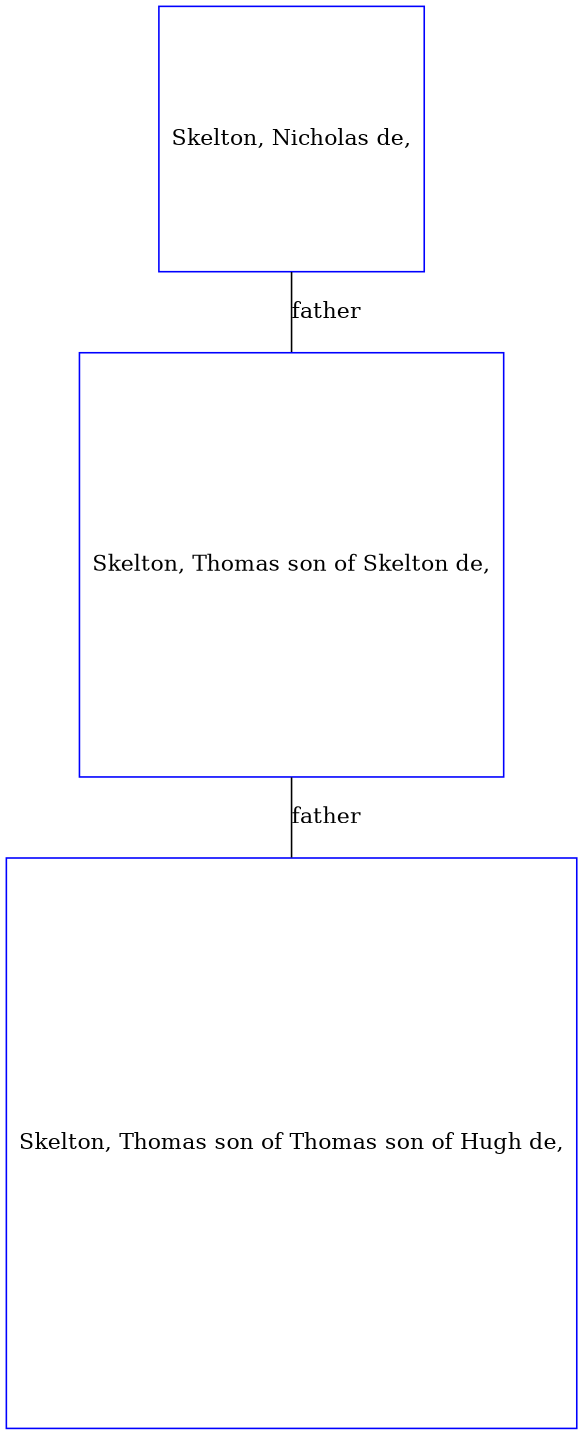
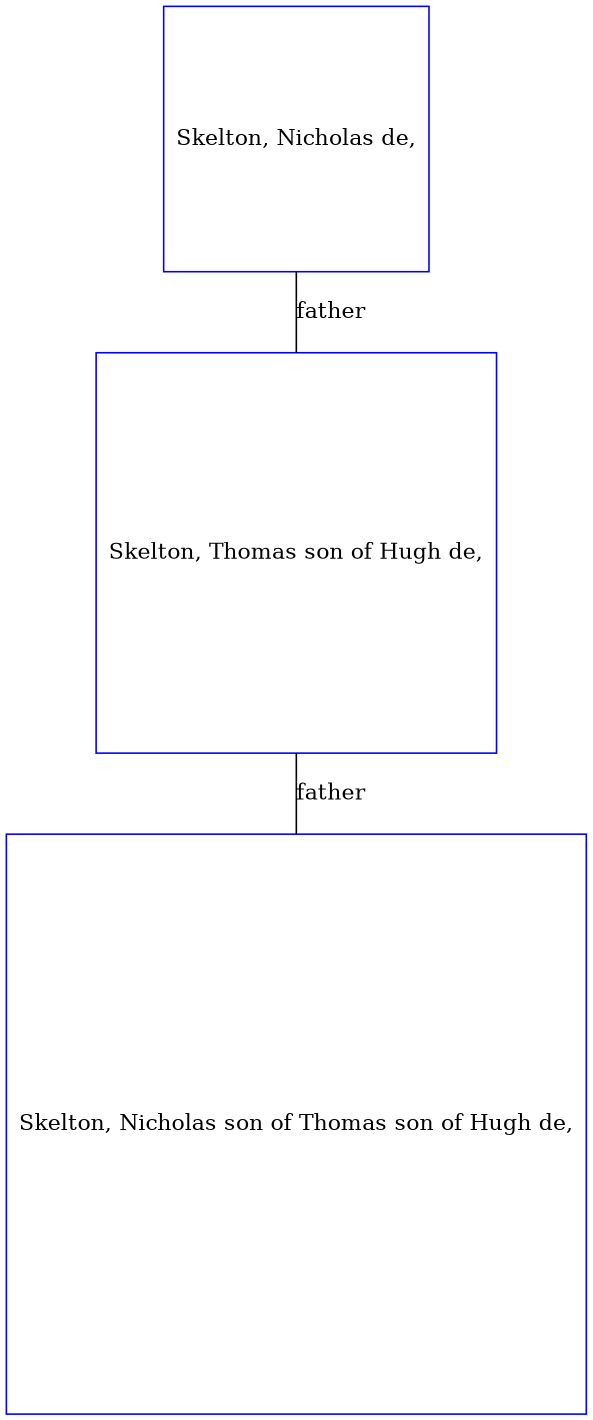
  digraph {
    node [color=blue regular=1 shape=box]
    edge [arrowsize=0.0 dir=none]
    n1 [label="Skelton, Nicholas de,"]
-   n2 [label="Skelton, Thomas son of Skelton de,"]
-   n3 [label="Skelton, Thomas son of Thomas son of Hugh de,"]
+   n2 [label="Skelton, Thomas son of Hugh de,"]
+   n3 [label="Skelton, Nicholas son of Thomas son of Hugh de,"]
    n1 -> n2 [label=father]
    n2 -> n3 [label=father]
  }
